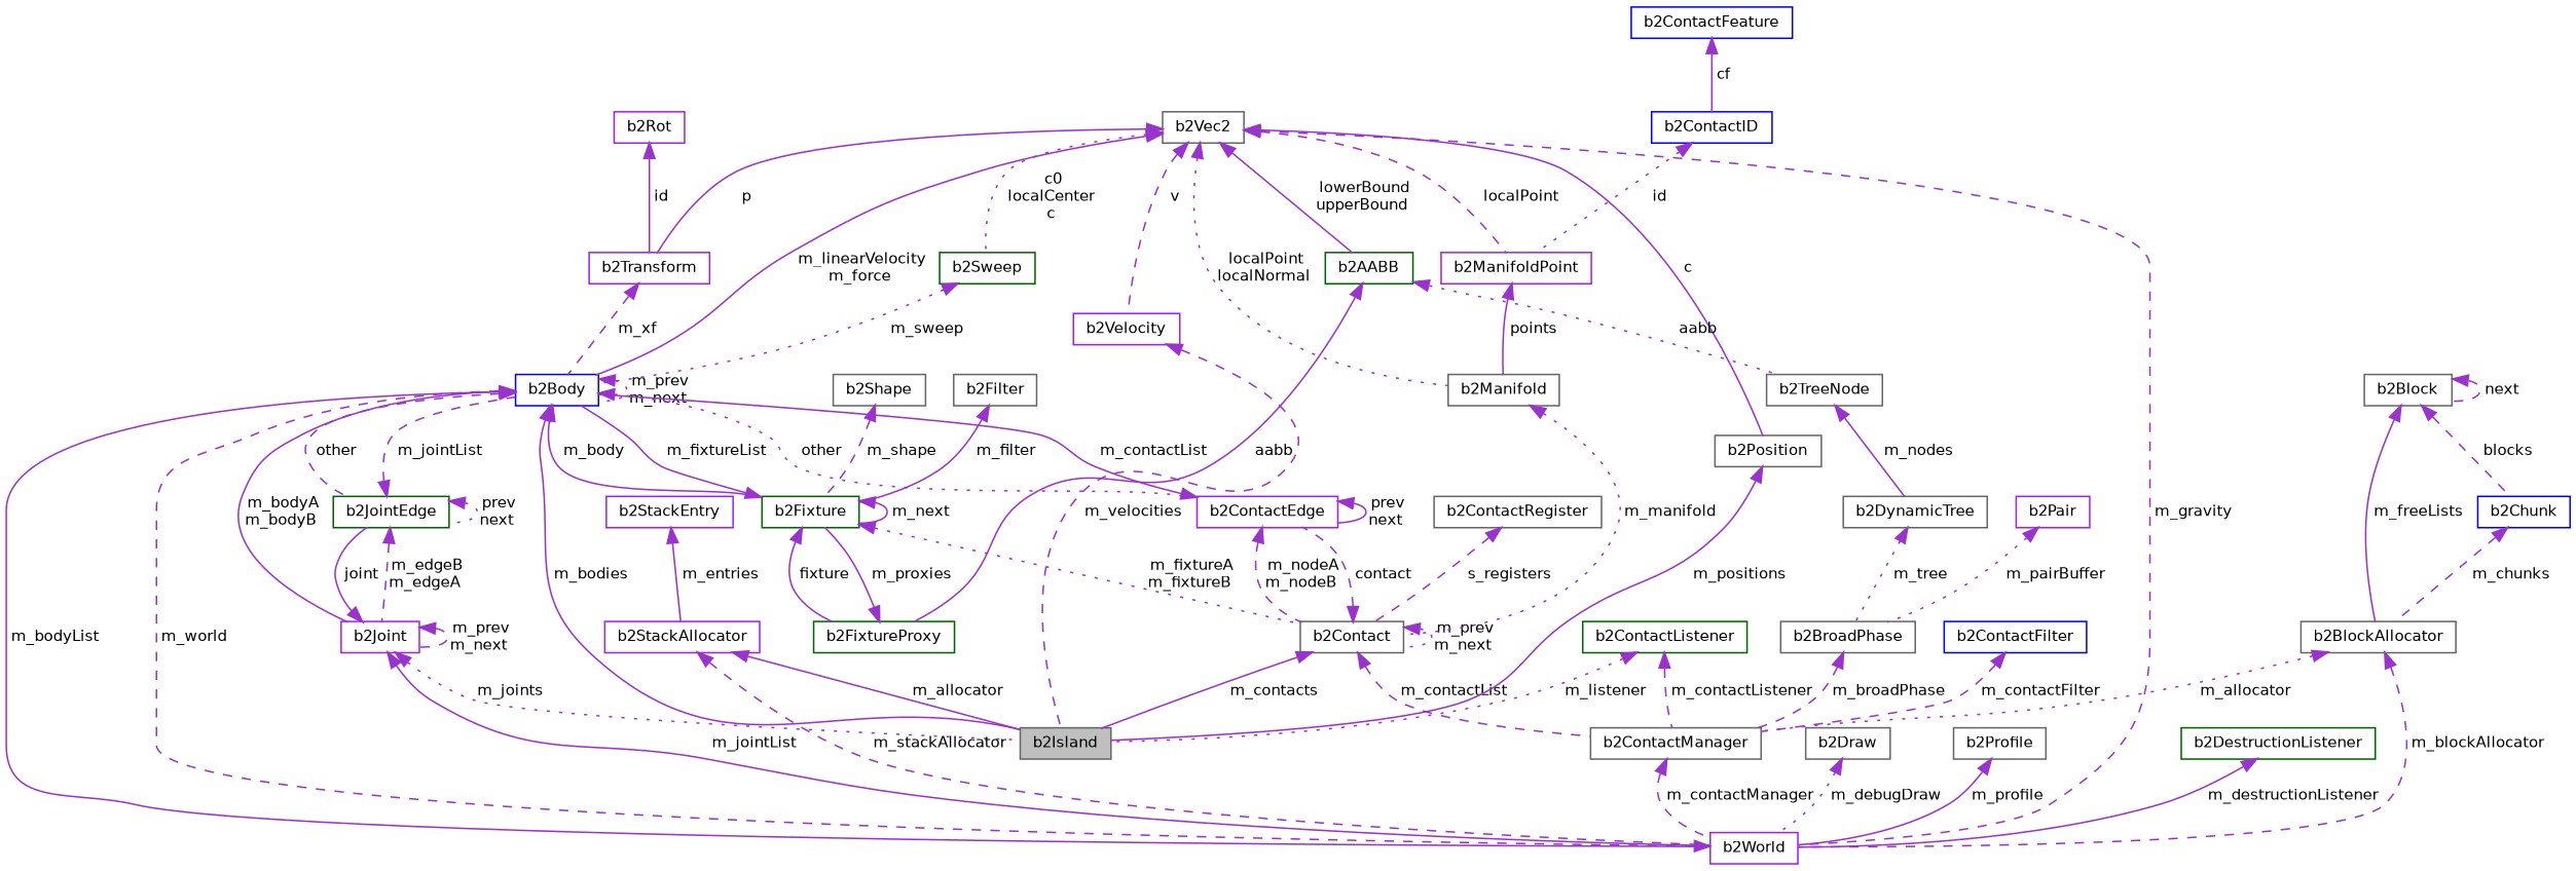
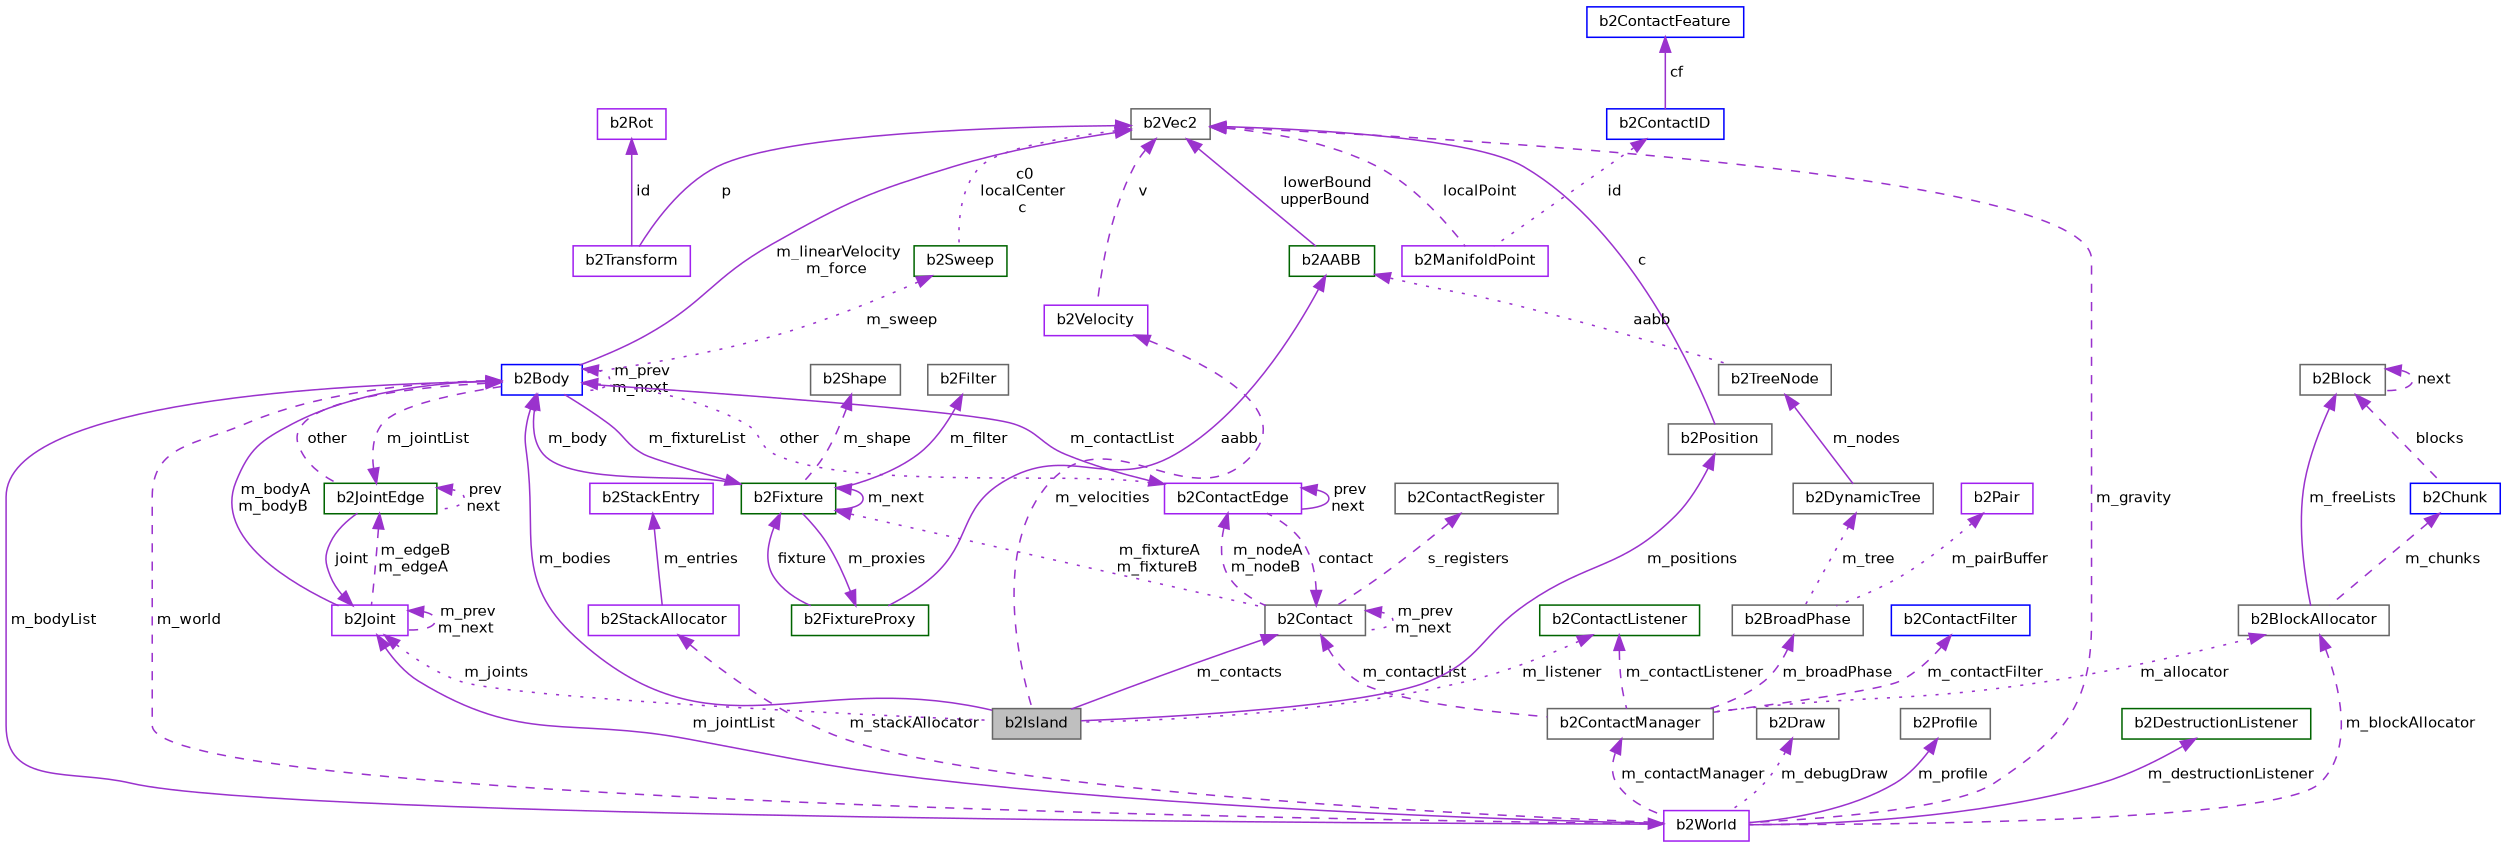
  digraph {
    node [color=gray40 fillcolor=white fontname=Helvetica fontsize=10 shape=record style=filled]
    edge [color=darkorchid3 dir=back fontname=Helvetica fontsize=10 labelfontname=Helvetica labelfontsize=10 style=solid]
    n1 [fillcolor=grey75 fontcolor=black height=0.2 label=b2Island width=0.4]
    n2 [color=blue height=0.2 label=b2Body width=0.4]
    n3 [color=darkgreen height=0.2 label=b2JointEdge width=0.4]
    n4 [color=purple height=0.2 label=b2Joint width=0.4]
    n5 [color=purple height=0.2 label=b2ContactEdge width=0.4]
    n6 [color=darkgreen height=0.2 label=b2Fixture width=0.4]
    n7 [color=purple height=0.2 label=b2World width=0.4]
    n8 [height=0.2 label=b2Contact width=0.4]
    n9 [color=darkgreen height=0.2 label=b2FixtureProxy width=0.4]
    n10 [height=0.2 label=b2Vec2 width=0.4]
    n11 [color=darkgreen height=0.2 label=b2Sweep width=0.4]
    n12 [color=purple height=0.2 label=b2Transform width=0.4]
-   n13 [height=0.2 label=b2Manifold width=0.4]
    n14 [color=purple height=0.2 label=b2ManifoldPoint width=0.4]
    n15 [color=darkgreen height=0.2 label=b2AABB width=0.4]
    n16 [color=purple height=0.2 label=b2Velocity width=0.4]
    n17 [height=0.2 label=b2Position width=0.4]
    n18 [height=0.2 label=b2TreeNode width=0.4]
    n19 [color=purple height=0.2 label=b2Rot width=0.4]
    n20 [height=0.2 label=b2ContactManager width=0.4]
    n21 [height=0.2 label=b2ContactRegister width=0.4]
    n22 [color=blue height=0.2 label=b2ContactID width=0.4]
    n23 [color=blue height=0.2 label=b2ContactFeature width=0.4]
    n24 [height=0.2 label=b2DynamicTree width=0.4]
    n25 [height=0.2 label=b2Shape width=0.4]
    n26 [height=0.2 label=b2Filter width=0.4]
    n27 [height=0.2 label=b2Draw width=0.4]
    n28 [height=0.2 label=b2Profile width=0.4]
    n29 [height=0.2 label=b2BlockAllocator width=0.4]
    n30 [height=0.2 label=b2Block width=0.4]
    n31 [color=blue height=0.2 label=b2Chunk width=0.4]
    n32 [color=darkgreen height=0.2 label=b2DestructionListener width=0.4]
    n33 [height=0.2 label=b2BroadPhase width=0.4]
    n34 [color=purple height=0.2 label=b2Pair width=0.4]
    n35 [color=blue height=0.2 label=b2ContactFilter width=0.4]
    n36 [color=darkgreen height=0.2 label=b2ContactListener width=0.4]
    n37 [color=purple height=0.2 label=b2StackAllocator width=0.4]
    n38 [color=purple height=0.2 label=b2StackEntry width=0.4]
    n2 -> n1 [label=" m_bodies"]
    n2 -> n2 [label=" m_prev\nm_next" style=dotted]
    n2 -> n3 [label=" other" style=dashed]
    n2 -> n4 [label=" m_bodyA\nm_bodyB"]
    n2 -> n5 [label=" other" style=dotted]
    n2 -> n6 [label=" m_body"]
    n2 -> n7 [label=" m_bodyList"]
    n3 -> n2 [label=" m_jointList" style=dashed]
    n3 -> n3 [label=" prev\nnext" style=dotted]
    n3 -> n4 [label=" m_edgeB\nm_edgeA" style=dashed]
    n4 -> n1 [label=" m_joints" style=dotted]
    n4 -> n3 [label=" joint"]
    n4 -> n4 [label=" m_prev\nm_next" style=dashed]
    n4 -> n7 [label=" m_jointList"]
    n5 -> n2 [label=" m_contactList"]
    n5 -> n5 [label=" prev\nnext"]
    n5 -> n8 [label=" m_nodeA\nm_nodeB" style=dashed]
    n6 -> n2 [label=" m_fixtureList"]
    n6 -> n6 [label=" m_next"]
    n6 -> n8 [label=" m_fixtureA\nm_fixtureB" style=dotted]
    n6 -> n9 [label=" fixture"]
    n7 -> n2 [label=" m_world" style=dashed]
    n8 -> n1 [label=" m_contacts"]
    n8 -> n5 [label=" contact" style=dashed]
    n8 -> n8 [label=" m_prev\nm_next" style=dotted]
    n8 -> n20 [label=" m_contactList" style=dashed]
    n9 -> n6 [label=" m_proxies"]
    n10 -> n2 [label=" m_linearVelocity\nm_force"]
    n10 -> n7 [label=" m_gravity" style=dashed]
    n10 -> n11 [label=" c0\nlocalCenter\nc" style=dotted]
    n10 -> n12 [label=" p"]
-   n10 -> n13 [label=" localPoint\nlocalNormal" style=dotted]
    n10 -> n14 [label=" localPoint" style=dashed]
    n10 -> n15 [label=" lowerBound\nupperBound"]
    n10 -> n16 [label=" v" style=dashed]
    n10 -> n17 [label=" c"]
    n11 -> n2 [label=" m_sweep" style=dotted]
-   n12 -> n2 [label=" m_xf" style=dashed]
-   n13 -> n8 [label=" m_manifold" style=dotted]
-   n14 -> n13 [label=" points"]
    n15 -> n9 [label=" aabb"]
    n15 -> n18 [label=" aabb" style=dotted]
    n16 -> n1 [label=" m_velocities" style=dashed]
    n17 -> n1 [label=" m_positions"]
    n18 -> n24 [label=" m_nodes"]
    n19 -> n12 [label=" id"]
    n20 -> n7 [label=" m_contactManager" style=dashed]
    n21 -> n8 [label=" s_registers" style=dashed]
    n22 -> n14 [label=" id" style=dotted]
    n23 -> n22 [label=" cf"]
    n24 -> n33 [label=" m_tree" style=dotted]
    n25 -> n6 [label=" m_shape" style=dashed]
    n26 -> n6 [label=" m_filter"]
    n27 -> n7 [label=" m_debugDraw" style=dotted]
    n28 -> n7 [label=" m_profile"]
    n29 -> n7 [label=" m_blockAllocator" style=dashed]
    n29 -> n20 [label=" m_allocator" style=dotted]
    n30 -> n29 [label=" m_freeLists"]
    n30 -> n30 [label=" next" style=dashed]
    n30 -> n31 [label=" blocks" style=dashed]
    n31 -> n29 [label=" m_chunks" style=dashed]
    n32 -> n7 [label=" m_destructionListener"]
    n33 -> n20 [label=" m_broadPhase" style=dashed]
    n34 -> n33 [label=" m_pairBuffer" style=dotted]
    n35 -> n20 [label=" m_contactFilter" style=dashed]
    n36 -> n1 [label=" m_listener" style=dotted]
    n36 -> n20 [label=" m_contactListener" style=dashed]
-   n37 -> n1 [label=" m_allocator"]
    n37 -> n7 [label=" m_stackAllocator" style=dashed]
    n38 -> n37 [label=" m_entries"]
  }
